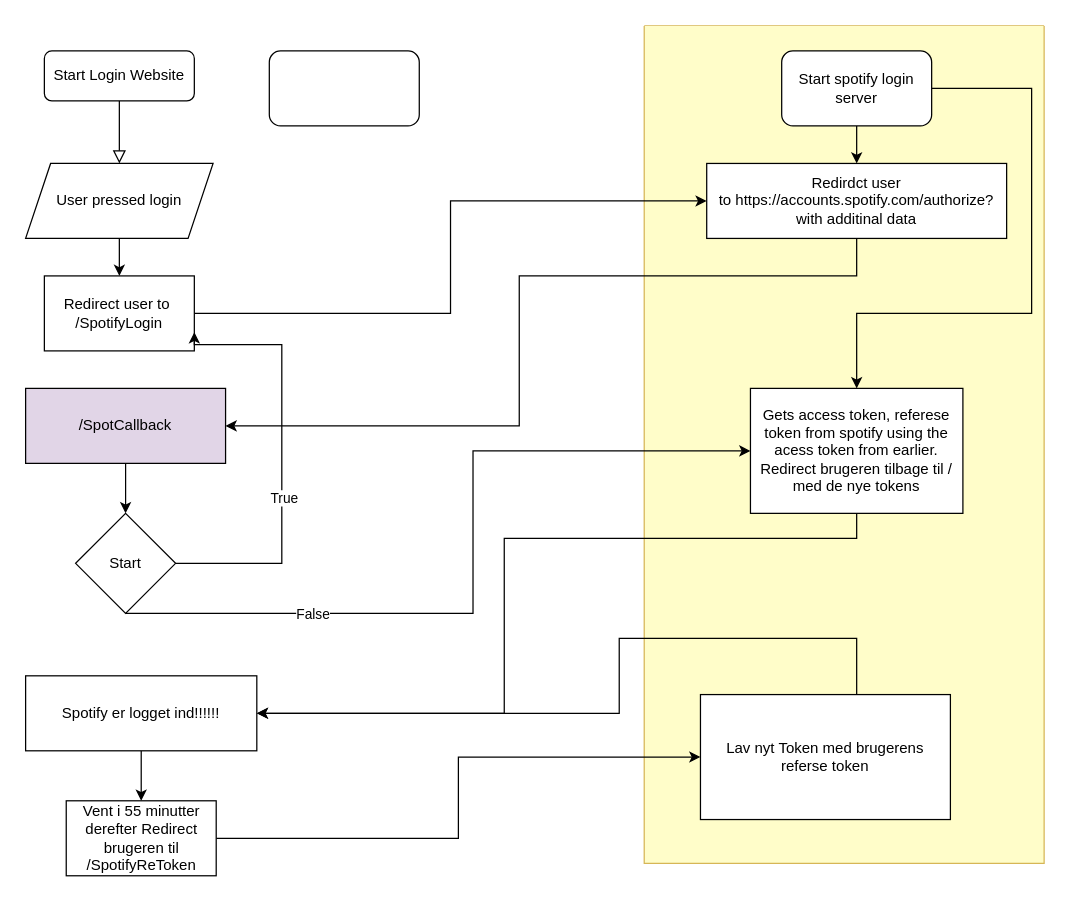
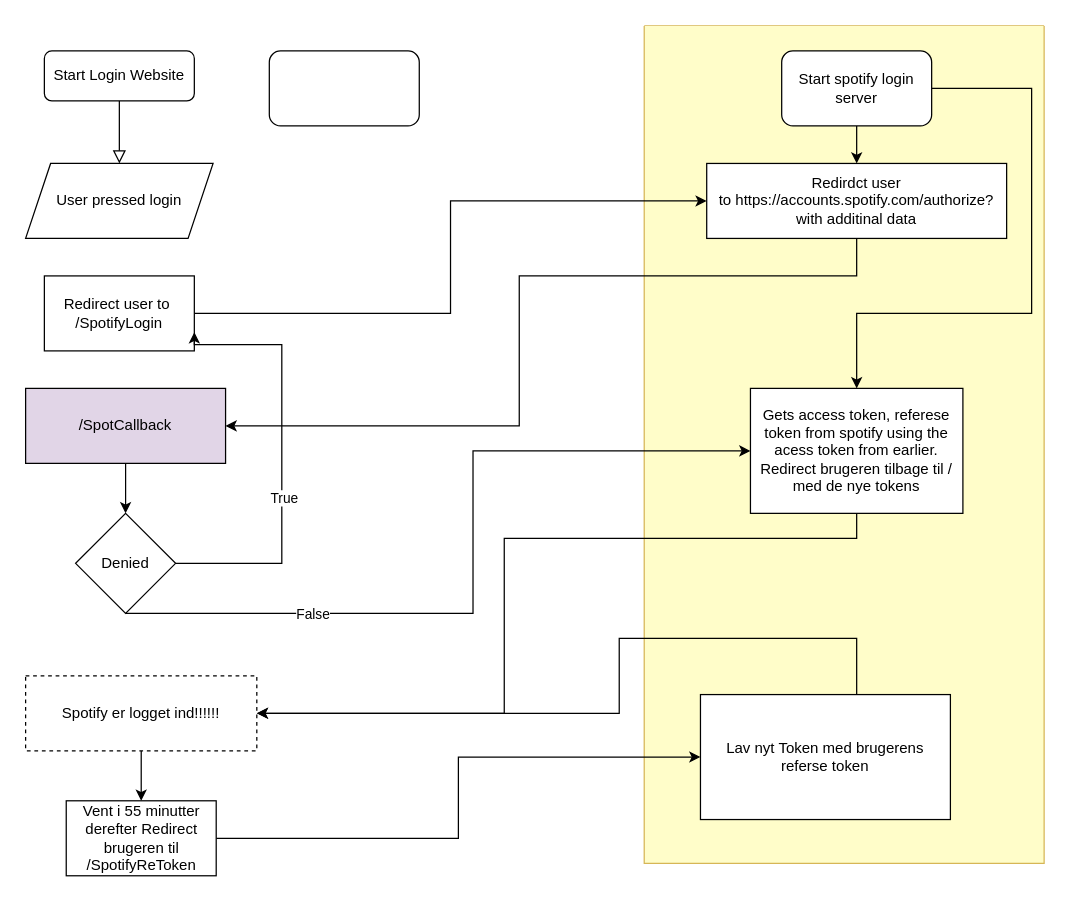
  <mxCell id="0" />
  <mxCell id="1" parent="0" />
  <mxCell id="2" value="" style="swimlane;startSize=0;fillColor=#fff2cc;strokeColor=#d6b656;fillStyle=solid;rounded=0;swimlaneLine=0;glass=0;swimlaneFillColor=#FFFDC9;" vertex="1" parent="1"><mxGeometry x="515" width="320" height="670" as="geometry" y="20" /></mxCell>
  <mxCell id="3" value="Lav nyt Token med brugerens referse token" style="rounded=0;whiteSpace=wrap;html=1;glass=0;fillStyle=solid;gradientColor=none;" vertex="1" parent="2"><mxGeometry x="45" y="535" width="200" height="100" as="geometry" /></mxCell>
  <mxCell id="4" value="" style="rounded=0;html=1;jettySize=auto;orthogonalLoop=1;fontSize=11;endArrow=block;endFill=0;endSize=8;strokeWidth=1;shadow=0;labelBackgroundColor=none;edgeStyle=orthogonalEdgeStyle;" parent="1" source="5" edge="1"><mxGeometry relative="1" as="geometry"><mxPoint x="95" y="130" as="targetPoint" /></mxGeometry></mxCell>
  <mxCell id="5" value="Start Login Website" style="rounded=1;whiteSpace=wrap;html=1;fontSize=12;glass=0;strokeWidth=1;shadow=0;" parent="1" vertex="1"><mxGeometry x="35" y="40" width="120" height="40" as="geometry" /></mxCell>
- <mxCell id="6" style="edgeStyle=orthogonalEdgeStyle;rounded=0;orthogonalLoop=1;jettySize=auto;html=1;entryX=0.5;entryY=0;entryDx=0;entryDy=0;" edge="1" parent="1" source="7" target="10"><mxGeometry relative="1" as="geometry" /></mxCell>
  <mxCell id="7" value="User pressed login&lt;br&gt;" style="shape=parallelogram;perimeter=parallelogramPerimeter;whiteSpace=wrap;html=1;fixedSize=1;" vertex="1" parent="1"><mxGeometry x="20" y="130" width="150" height="60" as="geometry" /></mxCell>
  <mxCell id="8" value="" style="rounded=1;whiteSpace=wrap;html=1;" vertex="1" parent="1"><mxGeometry x="215" y="40" width="120" height="60" as="geometry" /></mxCell>
  <mxCell id="9" style="edgeStyle=orthogonalEdgeStyle;rounded=0;orthogonalLoop=1;jettySize=auto;html=1;entryX=0;entryY=0.5;entryDx=0;entryDy=0;" edge="1" parent="1" source="10" target="15"><mxGeometry relative="1" as="geometry" /></mxCell>
  <mxCell id="10" value="Redirect user to&amp;nbsp;&lt;br&gt;/SpotifyLogin" style="rounded=0;whiteSpace=wrap;html=1;" vertex="1" parent="1"><mxGeometry x="35" y="220" width="120" height="60" as="geometry" /></mxCell>
  <mxCell id="11" style="edgeStyle=orthogonalEdgeStyle;rounded=0;orthogonalLoop=1;jettySize=auto;html=1;entryX=0.5;entryY=0;entryDx=0;entryDy=0;" edge="1" parent="1" source="13" target="15"><mxGeometry relative="1" as="geometry" /></mxCell>
  <mxCell id="12" style="edgeStyle=orthogonalEdgeStyle;rounded=0;orthogonalLoop=1;jettySize=auto;html=1;entryX=0.5;entryY=0;entryDx=0;entryDy=0;" edge="1" parent="1" source="13" target="24"><mxGeometry relative="1" as="geometry"><Array as="points"><mxPoint x="825" y="70" /><mxPoint x="825" y="250" /><mxPoint x="685" y="250" /></Array></mxGeometry></mxCell>
  <mxCell id="13" value="Start spotify login server" style="rounded=1;whiteSpace=wrap;html=1;" vertex="1" parent="1"><mxGeometry x="625" y="40" width="120" height="60" as="geometry" /></mxCell>
  <mxCell id="14" style="edgeStyle=orthogonalEdgeStyle;rounded=0;orthogonalLoop=1;jettySize=auto;html=1;entryX=1;entryY=0.5;entryDx=0;entryDy=0;" edge="1" parent="1" source="15" target="17"><mxGeometry relative="1" as="geometry"><Array as="points"><mxPoint x="685" y="220" /><mxPoint x="415" y="220" /><mxPoint x="415" y="340" /></Array></mxGeometry></mxCell>
  <mxCell id="15" value="Redirdct user to&amp;nbsp;https://accounts.spotify.com/authorize?&lt;br&gt;with additinal data" style="rounded=0;whiteSpace=wrap;html=1;" vertex="1" parent="1"><mxGeometry x="565" y="130" width="240" height="60" as="geometry" /></mxCell>
  <mxCell id="16" style="edgeStyle=orthogonalEdgeStyle;rounded=0;orthogonalLoop=1;jettySize=auto;html=1;" edge="1" parent="1" source="17" target="22"><mxGeometry relative="1" as="geometry" /></mxCell>
  <mxCell id="17" value="/SpotCallback" style="rounded=0;whiteSpace=wrap;html=1;fillColor=#e1d5e7;" vertex="1" parent="1"><mxGeometry x="20" y="310" width="160" height="60" as="geometry" /></mxCell>
  <mxCell id="18" style="edgeStyle=orthogonalEdgeStyle;rounded=0;orthogonalLoop=1;jettySize=auto;html=1;entryX=1;entryY=0.75;entryDx=0;entryDy=0;" edge="1" parent="1" source="22" target="10"><mxGeometry relative="1" as="geometry"><mxPoint x="165" y="270" as="targetPoint" /><Array as="points"><mxPoint x="225" y="450" /><mxPoint x="225" y="275" /></Array></mxGeometry></mxCell>
  <mxCell id="19" value="True" style="edgeLabel;html=1;align=center;verticalAlign=middle;resizable=0;points=[];" vertex="1" connectable="0" parent="18"><mxGeometry x="-0.191" y="-1" relative="1" as="geometry"><mxPoint as="offset" /></mxGeometry></mxCell>
  <mxCell id="20" style="edgeStyle=orthogonalEdgeStyle;rounded=0;orthogonalLoop=1;jettySize=auto;html=1;entryX=0;entryY=0.5;entryDx=0;entryDy=0;exitX=0.5;exitY=1;exitDx=0;exitDy=0;" edge="1" parent="1" source="22" target="24"><mxGeometry relative="1" as="geometry"><mxPoint x="100" y="540" as="targetPoint" /><Array as="points"><mxPoint x="378" y="490" /><mxPoint x="378" y="360" /></Array></mxGeometry></mxCell>
  <mxCell id="21" value="False" style="edgeLabel;html=1;align=center;verticalAlign=middle;resizable=0;points=[];" vertex="1" connectable="0" parent="20"><mxGeometry x="-0.527" relative="1" as="geometry"><mxPoint as="offset" /></mxGeometry></mxCell>
- <mxCell id="22" value="Start" style="rhombus;whiteSpace=wrap;html=1;" vertex="1" parent="1"><mxGeometry x="60" y="410" width="80" height="80" as="geometry" /></mxCell>
+ <mxCell id="22" value="Denied" style="rhombus;whiteSpace=wrap;html=1;" vertex="1" parent="1"><mxGeometry x="60" y="410" width="80" height="80" as="geometry" /></mxCell>
  <mxCell id="23" style="edgeStyle=orthogonalEdgeStyle;rounded=0;orthogonalLoop=1;jettySize=auto;html=1;entryX=1;entryY=0.5;entryDx=0;entryDy=0;" edge="1" parent="1" source="24" target="26"><mxGeometry relative="1" as="geometry"><Array as="points"><mxPoint x="685" y="430" /><mxPoint x="403" y="430" /><mxPoint x="403" y="570" /></Array></mxGeometry></mxCell>
  <mxCell id="24" value="Gets access token, referese token from spotify using the acess token from earlier.&lt;br&gt;Redirect brugeren tilbage til / med de nye tokens" style="rounded=0;whiteSpace=wrap;html=1;" vertex="1" parent="1"><mxGeometry x="600" y="310" width="170" height="100" as="geometry" /></mxCell>
  <mxCell id="25" style="edgeStyle=orthogonalEdgeStyle;rounded=0;orthogonalLoop=1;jettySize=auto;html=1;" edge="1" parent="1" source="26" target="28"><mxGeometry relative="1" as="geometry" /></mxCell>
- <mxCell id="26" value="Spotify er logget ind!!!!!!" style="rounded=0;whiteSpace=wrap;html=1;glass=0;fillStyle=solid;gradientColor=none;" vertex="1" parent="1"><mxGeometry x="20" y="540" width="185" height="60" as="geometry" /></mxCell>
+ <mxCell id="26" value="Spotify er logget ind!!!!!!" style="rounded=0;whiteSpace=wrap;html=1;glass=0;fillStyle=solid;gradientColor=none;dashed=1;" vertex="1" parent="1"><mxGeometry x="20" y="540" width="185" height="60" as="geometry" /></mxCell>
  <mxCell id="27" style="edgeStyle=orthogonalEdgeStyle;rounded=0;orthogonalLoop=1;jettySize=auto;html=1;" edge="1" parent="1" source="28" target="3"><mxGeometry relative="1" as="geometry"><mxPoint x="475" y="640" as="targetPoint" /></mxGeometry></mxCell>
  <mxCell id="28" value="Vent i 55 minutter&lt;br&gt;derefter Redirect brugeren til /SpotifyReToken" style="rounded=0;whiteSpace=wrap;html=1;glass=0;fillStyle=solid;gradientColor=none;" vertex="1" parent="1"><mxGeometry x="52.5" y="640" width="120" height="60" as="geometry" /></mxCell>
  <mxCell id="29" style="edgeStyle=orthogonalEdgeStyle;rounded=0;orthogonalLoop=1;jettySize=auto;html=1;entryX=1;entryY=0.5;entryDx=0;entryDy=0;" edge="1" parent="1" source="3" target="26"><mxGeometry relative="1" as="geometry"><mxPoint x="405" y="570" as="targetPoint" /><Array as="points"><mxPoint x="685" y="510" /><mxPoint x="495" y="510" /><mxPoint x="495" y="570" /></Array></mxGeometry></mxCell>
